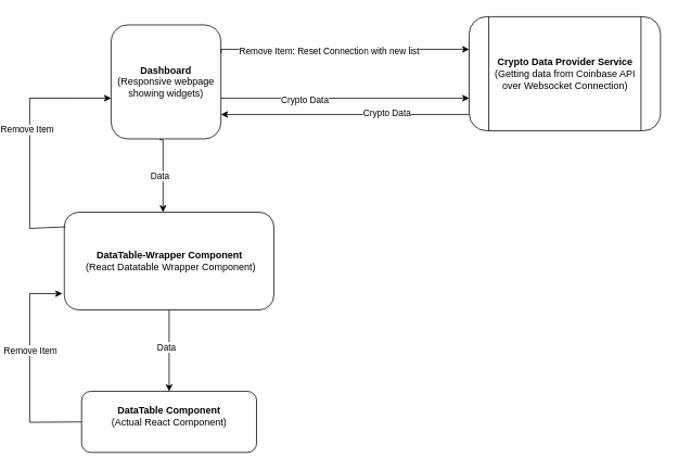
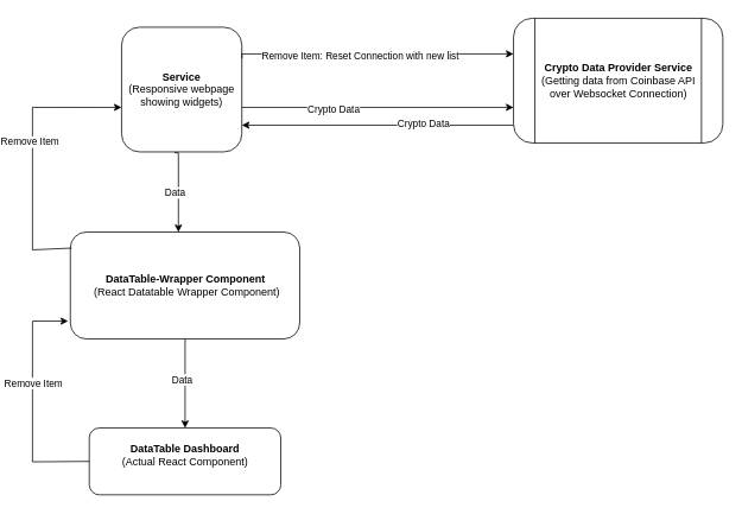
  <mxCell id="0" />
  <mxCell id="1" parent="0" />
  <mxCell id="2" value="" style="edgeStyle=orthogonalEdgeStyle;rounded=0;orthogonalLoop=1;jettySize=auto;html=1;" parent="1" source="6" target="11" edge="1"><mxGeometry relative="1" as="geometry"><Array as="points"><mxPoint x="450" y="120" /><mxPoint x="450" y="120" /></Array></mxGeometry></mxCell>
  <mxCell id="3" value="Crypto Data" style="edgeLabel;html=1;align=center;verticalAlign=middle;resizable=0;points=[];" parent="2" vertex="1" connectable="0"><mxGeometry x="-0.333" y="-2" relative="1" as="geometry"><mxPoint as="offset" /></mxGeometry></mxCell>
  <mxCell id="4" value="" style="edgeStyle=orthogonalEdgeStyle;rounded=0;orthogonalLoop=1;jettySize=auto;html=1;" parent="1" edge="1"><mxGeometry relative="1" as="geometry"><mxPoint x="180" y="170" as="sourcePoint" /><mxPoint x="183.8" y="260" as="targetPoint" /><Array as="points"><mxPoint x="180" y="171" /><mxPoint x="184" y="171" /></Array></mxGeometry></mxCell>
  <mxCell id="5" value="Data" style="edgeLabel;html=1;align=center;verticalAlign=middle;resizable=0;points=[];" parent="4" vertex="1" connectable="0"><mxGeometry x="0.051" y="-4" relative="1" as="geometry"><mxPoint as="offset" /></mxGeometry></mxCell>
- <mxCell id="6" value="&lt;b&gt;Dashboard&lt;/b&gt;&lt;div&gt;(Responsive webpage showing widgets)&lt;/div&gt;" style="rounded=1;whiteSpace=wrap;html=1;" parent="1" vertex="1"><mxGeometry x="120" y="30" width="135" height="140" as="geometry" /></mxCell>
+ <mxCell id="6" value="&lt;b&gt;Service&lt;/b&gt;&lt;div&gt;(Responsive webpage showing widgets)&lt;/div&gt;" style="rounded=1;whiteSpace=wrap;html=1;" parent="1" vertex="1"><mxGeometry x="120" y="30" width="135" height="140" as="geometry" /></mxCell>
  <mxCell id="7" value="" style="edgeStyle=orthogonalEdgeStyle;rounded=0;orthogonalLoop=1;jettySize=auto;html=1;" parent="1" source="9" target="10" edge="1"><mxGeometry relative="1" as="geometry" /></mxCell>
  <mxCell id="8" value="Data" style="edgeLabel;html=1;align=center;verticalAlign=middle;resizable=0;points=[];" parent="7" vertex="1" connectable="0"><mxGeometry x="-0.109" y="-4" relative="1" as="geometry"><mxPoint as="offset" /></mxGeometry></mxCell>
  <mxCell id="9" value="&lt;b&gt;DataTable-Wrapper Component&lt;/b&gt;&lt;div&gt;&amp;nbsp;(React Datatable Wrapper Component)&lt;/div&gt;" style="whiteSpace=wrap;html=1;rounded=1;" parent="1" vertex="1"><mxGeometry x="62.5" y="260" width="257.5" height="120" as="geometry" /></mxCell>
- <mxCell id="10" value="&lt;b&gt;DataTable Component&lt;/b&gt;&lt;div&gt;&lt;span style=&quot;background-color: initial;&quot;&gt;(Actual React Component)&lt;/span&gt;&lt;br&gt;&lt;/div&gt;&lt;div&gt;&lt;br&gt;&lt;/div&gt;" style="whiteSpace=wrap;html=1;rounded=1;" parent="1" vertex="1"><mxGeometry x="83.75" y="480" width="215" height="75" as="geometry" /></mxCell>
+ <mxCell id="10" value="&lt;b&gt;DataTable Dashboard&lt;/b&gt;&lt;div&gt;&lt;span style=&quot;background-color: initial;&quot;&gt;(Actual React Component)&lt;/span&gt;&lt;br&gt;&lt;/div&gt;&lt;div&gt;&lt;br&gt;&lt;/div&gt;" style="whiteSpace=wrap;html=1;rounded=1;" parent="1" vertex="1"><mxGeometry x="83.75" y="480" width="215" height="75" as="geometry" /></mxCell>
  <mxCell id="11" value="&lt;b&gt;Crypto Data Provider Service&lt;/b&gt;&lt;div&gt;(Getting data from Coinbase API over Websocket Connection)&lt;/div&gt;" style="shape=process;whiteSpace=wrap;html=1;backgroundOutline=1;rounded=1;" parent="1" vertex="1"><mxGeometry x="560" y="20" width="235" height="140" as="geometry" /></mxCell>
  <mxCell id="12" value="" style="endArrow=classic;html=1;rounded=0;exitX=0;exitY=0.5;exitDx=0;exitDy=0;" parent="1" source="10" edge="1"><mxGeometry width="50" height="50" relative="1" as="geometry"><mxPoint x="-70" y="500" as="sourcePoint" /><mxPoint x="60" y="360" as="targetPoint" /><Array as="points"><mxPoint x="20" y="518" /><mxPoint x="20" y="440" /><mxPoint x="20" y="360" /></Array></mxGeometry></mxCell>
  <mxCell id="13" value="Remove Item" style="edgeLabel;html=1;align=center;verticalAlign=middle;resizable=0;points=[];" parent="12" vertex="1" connectable="0"><mxGeometry x="0.089" y="4" relative="1" as="geometry"><mxPoint x="4" y="-9" as="offset" /></mxGeometry></mxCell>
  <mxCell id="14" value="" style="endArrow=classic;html=1;rounded=0;exitX=0;exitY=0.5;exitDx=0;exitDy=0;entryX=0;entryY=0.643;entryDx=0;entryDy=0;entryPerimeter=0;" parent="1" target="6" edge="1"><mxGeometry width="50" height="50" relative="1" as="geometry"><mxPoint x="64" y="278" as="sourcePoint" /><mxPoint x="40" y="120" as="targetPoint" /><Array as="points"><mxPoint x="20" y="280" /><mxPoint x="20" y="120" /></Array></mxGeometry></mxCell>
  <mxCell id="15" value="Remove Item" style="edgeLabel;html=1;align=center;verticalAlign=middle;resizable=0;points=[];" parent="14" vertex="1" connectable="0"><mxGeometry x="0.089" y="4" relative="1" as="geometry"><mxPoint as="offset" /></mxGeometry></mxCell>
  <mxCell id="16" value="" style="edgeStyle=orthogonalEdgeStyle;rounded=0;orthogonalLoop=1;jettySize=auto;html=1;exitX=1;exitY=0.25;exitDx=0;exitDy=0;" parent="1" source="6" edge="1"><mxGeometry relative="1" as="geometry"><mxPoint x="365" y="60" as="sourcePoint" /><mxPoint x="560" y="60" as="targetPoint" /><Array as="points"><mxPoint x="255" y="60" /></Array></mxGeometry></mxCell>
  <mxCell id="17" value="Remove Item: Reset Connection with new list" style="edgeLabel;html=1;align=center;verticalAlign=middle;resizable=0;points=[];" parent="16" vertex="1" connectable="0"><mxGeometry x="-0.114" y="-2" relative="1" as="geometry"><mxPoint as="offset" /></mxGeometry></mxCell>
  <mxCell id="18" value="" style="edgeStyle=orthogonalEdgeStyle;rounded=0;orthogonalLoop=1;jettySize=auto;html=1;" parent="1" edge="1"><mxGeometry relative="1" as="geometry"><mxPoint x="560" y="140" as="sourcePoint" /><mxPoint x="255" y="140" as="targetPoint" /><Array as="points"><mxPoint x="450" y="140" /><mxPoint x="450" y="140" /></Array></mxGeometry></mxCell>
  <mxCell id="19" value="Crypto Data" style="edgeLabel;html=1;align=center;verticalAlign=middle;resizable=0;points=[];" parent="18" vertex="1" connectable="0"><mxGeometry x="-0.333" y="-2" relative="1" as="geometry"><mxPoint as="offset" /></mxGeometry></mxCell>
